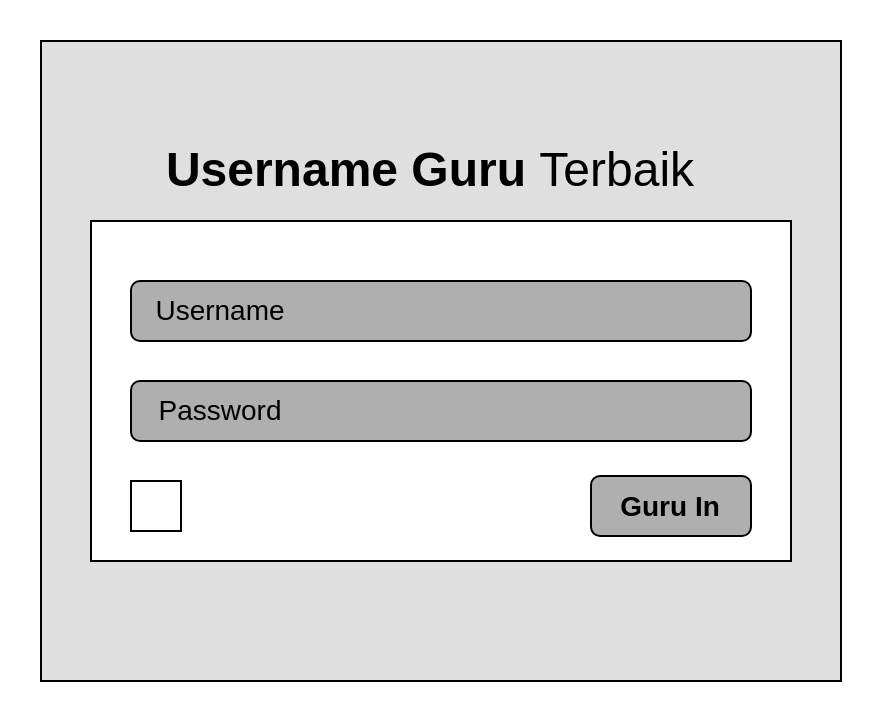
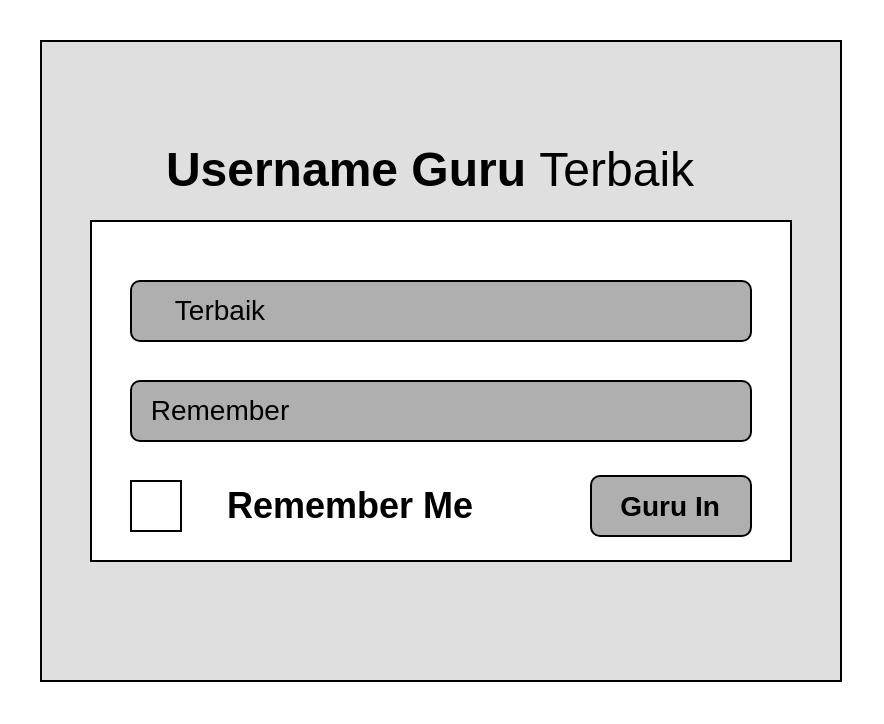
  <mxCell id="0" />
  <mxCell id="1" parent="0" />
  <mxCell id="2" value="" style="rounded=0;whiteSpace=wrap;html=1;fillColor=#DFDFDF;movable=1;resizable=1;rotatable=1;deletable=1;editable=1;locked=0;connectable=1;" vertex="1" parent="1"><mxGeometry x="20" y="20" width="400" height="320" as="geometry" /></mxCell>
  <mxCell id="3" value="&lt;font style=&quot;font-size: 24px;&quot;&gt;&lt;b style=&quot;&quot;&gt;Username Guru &lt;/b&gt;Terbaik&lt;/font&gt;" style="text;html=1;align=center;verticalAlign=middle;whiteSpace=wrap;rounded=0;" vertex="1" parent="1"><mxGeometry x="80" y="60" width="270" height="50" as="geometry" /></mxCell>
  <mxCell id="4" value="" style="group" vertex="1" connectable="0" parent="1"><mxGeometry x="45" y="110" width="350" height="170" as="geometry" /></mxCell>
  <mxCell id="5" value="" style="group" vertex="1" connectable="0" parent="4"><mxGeometry width="350" height="170" as="geometry" /></mxCell>
  <mxCell id="6" value="" style="rounded=0;whiteSpace=wrap;html=1;movable=1;resizable=1;rotatable=1;deletable=1;editable=1;locked=0;connectable=1;" vertex="1" parent="5"><mxGeometry width="350" height="170" as="geometry" /></mxCell>
  <mxCell id="7" value="" style="rounded=1;whiteSpace=wrap;html=1;fillColor=#AFAFAF;" vertex="1" parent="5"><mxGeometry x="20" y="30" width="310" height="30" as="geometry" /></mxCell>
  <mxCell id="8" value="" style="rounded=1;whiteSpace=wrap;html=1;fillColor=#AFAFAF;" vertex="1" parent="5"><mxGeometry x="20" y="80" width="310" height="30" as="geometry" /></mxCell>
- <mxCell id="9" value="&lt;font style=&quot;font-size: 14px;&quot;&gt;Username&lt;/font&gt;" style="text;html=1;align=center;verticalAlign=middle;whiteSpace=wrap;rounded=0;" vertex="1" parent="5"><mxGeometry x="25" y="30" width="80" height="30" as="geometry" /></mxCell>
- <mxCell id="10" value="&lt;font style=&quot;font-size: 14px;&quot;&gt;Password&lt;/font&gt;" style="text;html=1;align=center;verticalAlign=middle;whiteSpace=wrap;rounded=0;" vertex="1" parent="5"><mxGeometry x="25" y="80" width="80" height="30" as="geometry" /></mxCell>
+ <mxCell id="9" value="&lt;font style=&quot;font-size: 14px;&quot;&gt;Terbaik&lt;/font&gt;" style="text;html=1;align=center;verticalAlign=middle;whiteSpace=wrap;rounded=0;" vertex="1" parent="5"><mxGeometry x="25" y="30" width="80" height="30" as="geometry" /></mxCell>
+ <mxCell id="10" value="&lt;font style=&quot;font-size: 14px;&quot;&gt;Remember&lt;/font&gt;" style="text;html=1;align=center;verticalAlign=middle;whiteSpace=wrap;rounded=0;" vertex="1" parent="5"><mxGeometry x="25" y="80" width="80" height="30" as="geometry" /></mxCell>
  <mxCell id="11" value="" style="group" vertex="1" connectable="0" parent="5"><mxGeometry x="20" y="130" width="180" height="25" as="geometry" /></mxCell>
+ <mxCell id="12" value="&lt;b style=&quot;&quot;&gt;&lt;font style=&quot;font-size: 18px;&quot;&gt;Remember Me&lt;/font&gt;&lt;/b&gt;" style="text;html=1;align=center;verticalAlign=middle;whiteSpace=wrap;rounded=0;" vertex="1" parent="11"><mxGeometry x="40" y="2.5" width="140" height="20" as="geometry" /></mxCell>
  <mxCell id="13" value="" style="whiteSpace=wrap;html=1;aspect=fixed;" vertex="1" parent="11"><mxGeometry width="25" height="25" as="geometry" /></mxCell>
  <mxCell id="14" value="&lt;b&gt;&lt;font style=&quot;font-size: 14px;&quot;&gt;Guru In&lt;/font&gt;&lt;/b&gt;" style="rounded=1;whiteSpace=wrap;html=1;fillColor=#AFAFAF;" vertex="1" parent="5"><mxGeometry x="250" y="127.5" width="80" height="30" as="geometry" /></mxCell>
